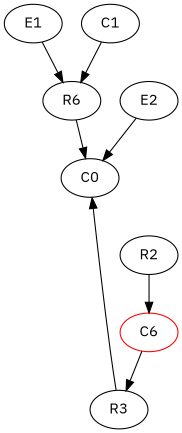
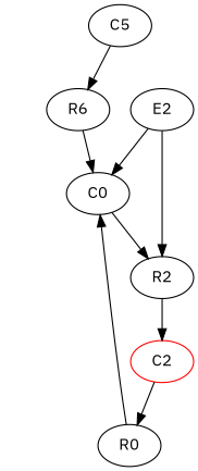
  digraph {
    fontname="IBM Plex Sans"
    node [fontname="IBM Plex Sans" type=R]
    edge [fontname="IBM Plex Sans"]
    n1 [label=R6]
    C0 [type=C]
    R2
-   E1 [type=E]
    E2 [type=E]
-   R0 [label=R3]
-   C2 [color=red type=C label=C6]
-   C1 [type=C]
+   R0
+   C2 [color=red type=C]
+   C1 [type=C label=C5]
    n1 -> C0
+   C0 -> R2
    R2 -> C2
-   E1 -> n1
    E2 -> C0
+   E2 -> R2
    R0 -> C0
    C2 -> R0
    C1 -> n1
  }
